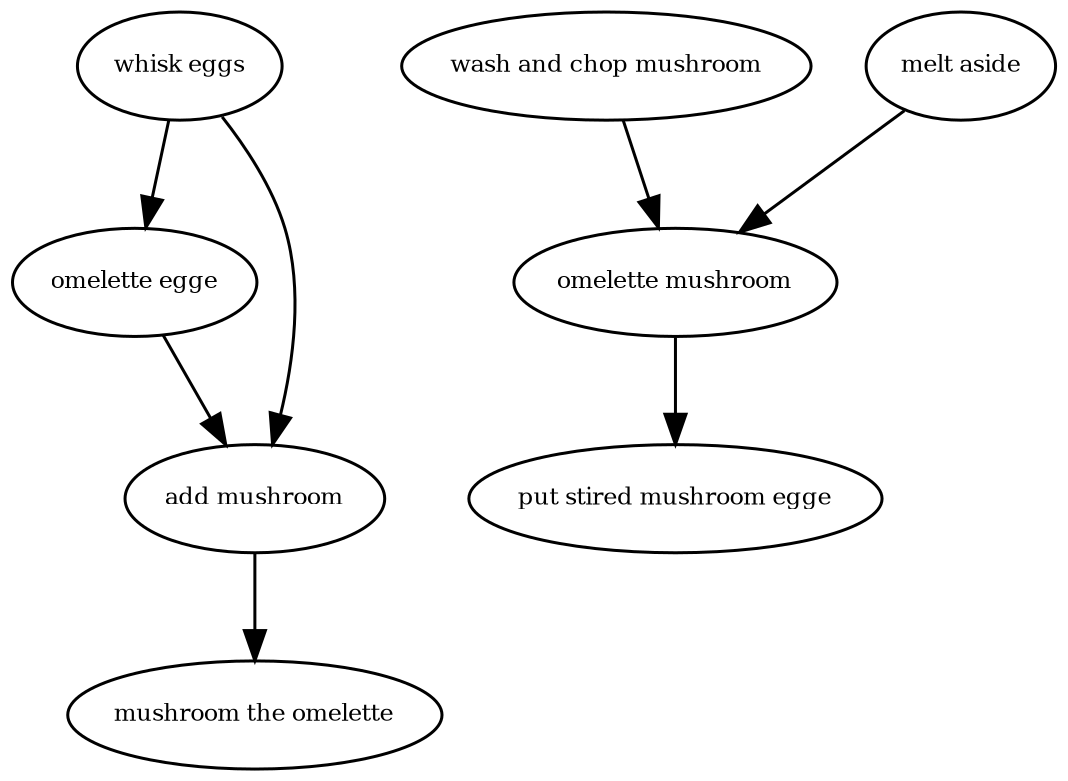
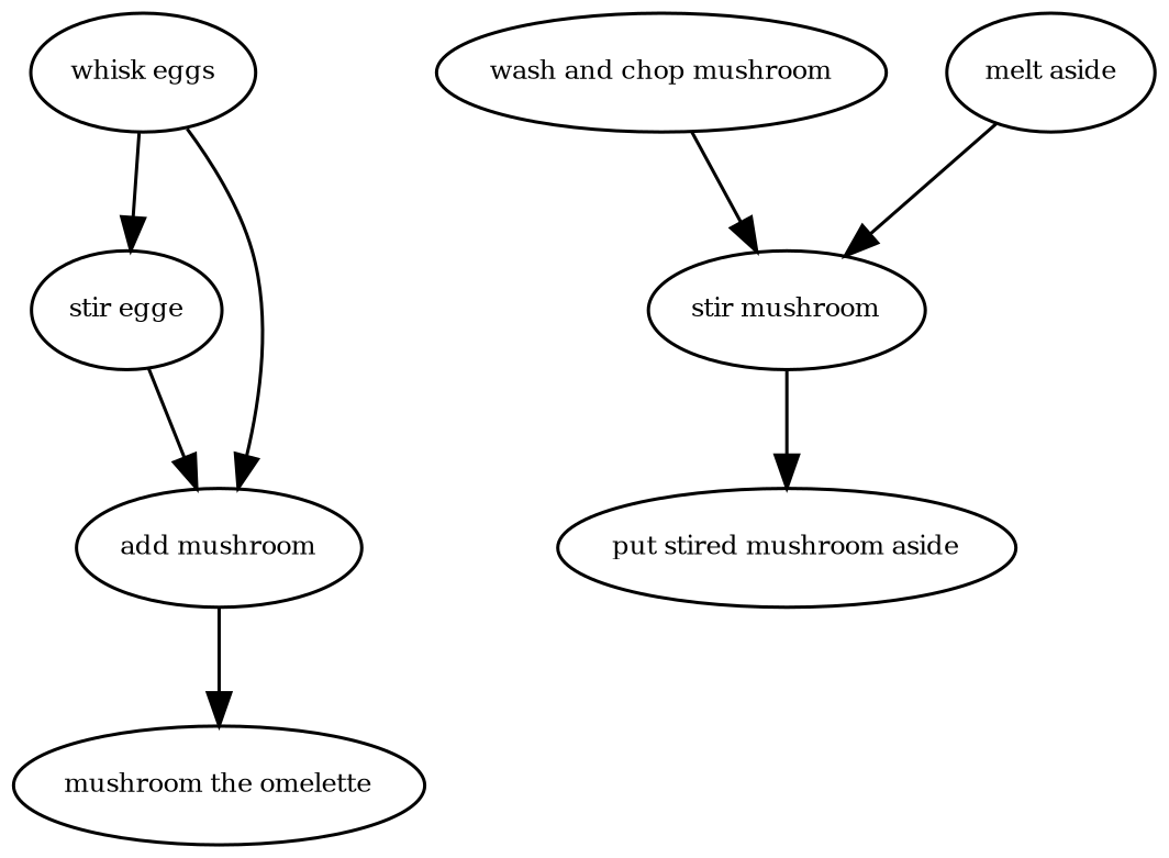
  digraph {
    node [fontsize=8]
    edge [fontsize=8]
-   n1 [label="omelette egge"]
+   n1 [label="stir egge"]
    n2 [label="add mushroom"]
    n3 [label="mushroom the omelette"]
    n4 [label="whisk eggs"]
-   n5 [label="omelette mushroom"]
-   n6 [label="put stired mushroom egge"]
+   n5 [label="stir mushroom"]
+   n6 [label="put stired mushroom aside"]
    n7 [label="wash and chop mushroom"]
    n8 [label="melt aside"]
    n1 -> n2
    n2 -> n3
    n4 -> n1
    n4 -> n2
    n5 -> n6
    n7 -> n5
    n8 -> n5
  }
